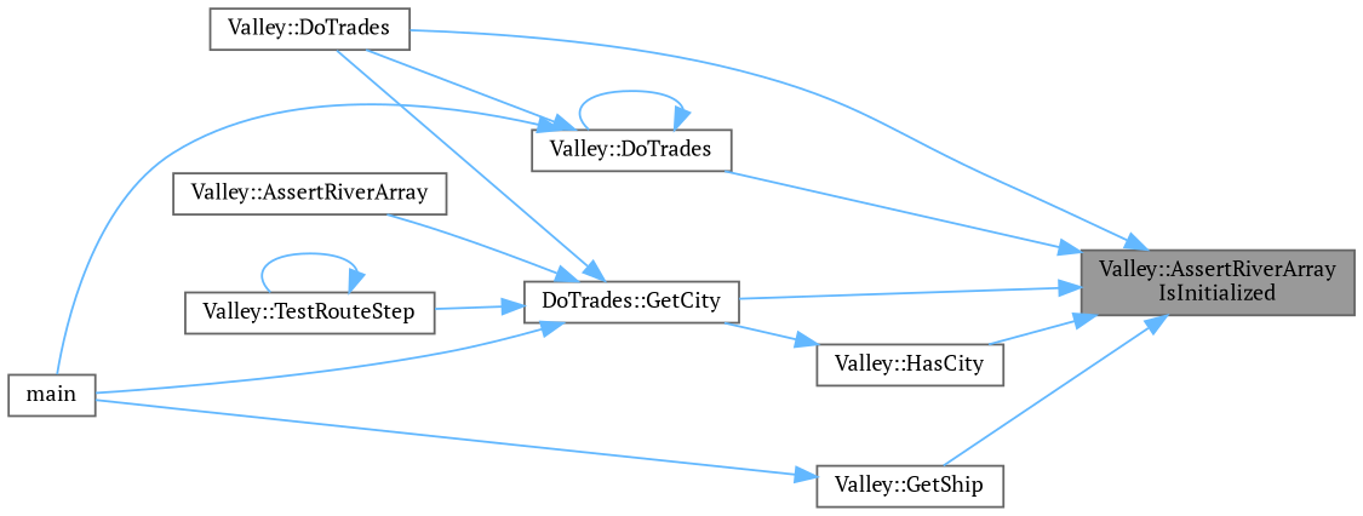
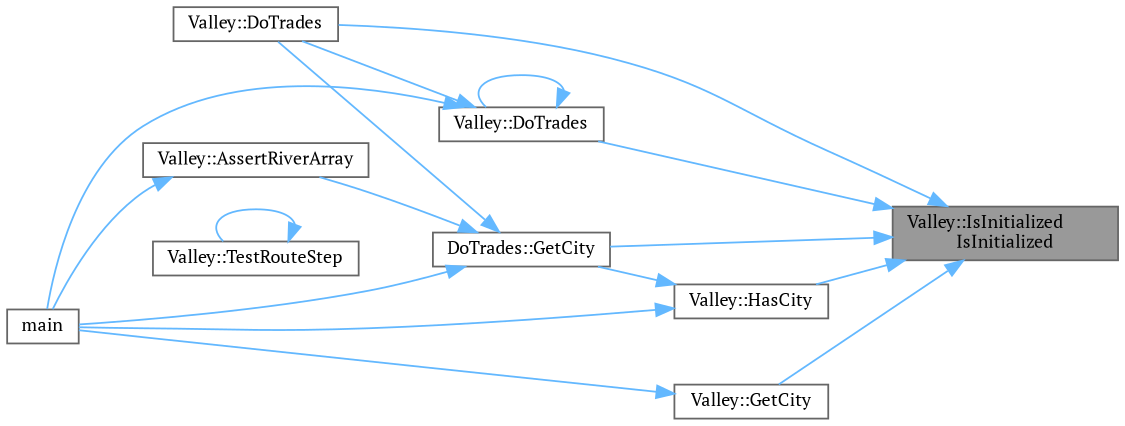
  digraph {
    fontname="PT Serif"
    rankdir=RL
    node [color=grey40 fillcolor=white fontname="PT Serif" fontsize=10 shape=box style=filled]
    edge [color=steelblue1 dir=back fontname="PT Serif" fontsize=10 labelfontname=Helvetica labelfontsize=10 style=solid]
-   n1 [color=gray40 fillcolor=grey60 fontcolor=black height=0.2 label="Valley::AssertRiverArray\lIsInitialized" width=0.4]
+   n1 [color=gray40 fillcolor=grey60 fontcolor=black height=0.2 label="Valley::IsInitialized\lIsInitialized" width=0.4]
    n2 [height=0.2 label="Valley::DoTrades" width=0.4]
    n3 [height=0.2 label="Valley::DoTrades" width=0.4]
    n4 [height=0.2 label="DoTrades::GetCity" width=0.4]
-   n5 [height=0.2 label="Valley::GetShip" width=0.4]
+   n5 [height=0.2 label="Valley::GetCity" width=0.4]
    n6 [height=0.2 label="Valley::HasCity" width=0.4]
    n7 [height=0.2 label=main width=0.4]
    n8 [height=0.2 label="Valley::AssertRiverArray" width=0.4]
    n9 [height=0.2 label="Valley::TestRouteStep" width=0.4]
    n1 -> n2
    n1 -> n3
    n1 -> n4
    n1 -> n5
    n1 -> n6
    n2 -> n2
    n2 -> n3
    n2 -> n7
    n4 -> n3
    n4 -> n7
    n4 -> n8
-   n4 -> n9
    n5 -> n7
    n6 -> n4
+   n6 -> n7
+   n8 -> n7
    n9 -> n9
  }
